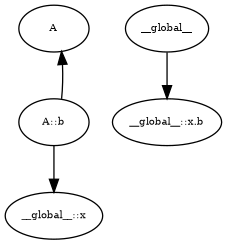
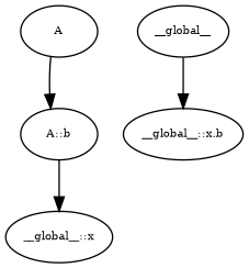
  digraph {
    node [fontsize=8]
    edge [fontsize=8]
    n1 [label=A]
    n2 [label="A::b"]
    n3 [label="__global__::x"]
    n4 [label=__global__]
    n5 [label="__global__::x.b"]
-   n2 -> n1
+   n1 -> n2
    n2 -> n3
    n4 -> n5
  }
